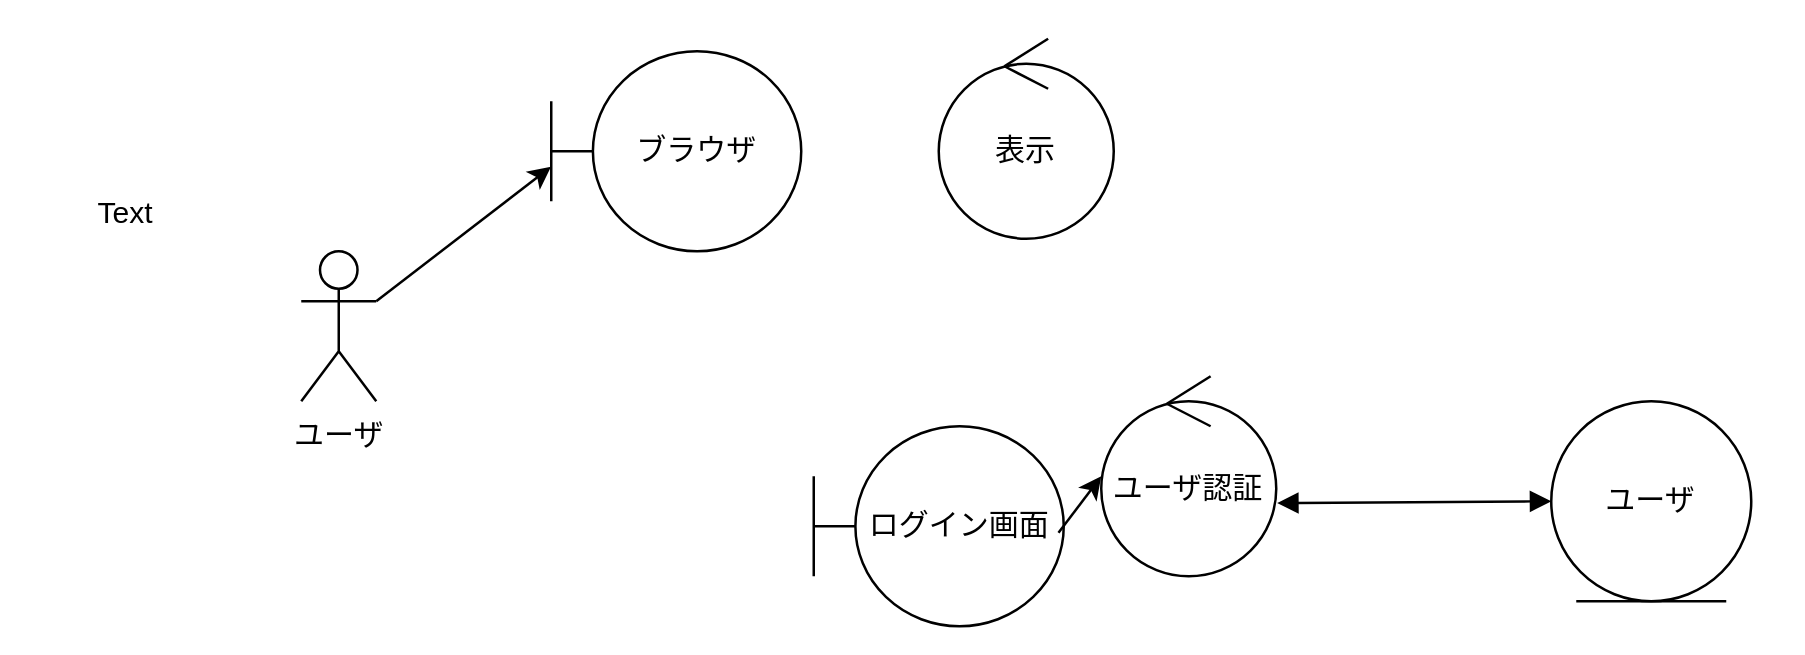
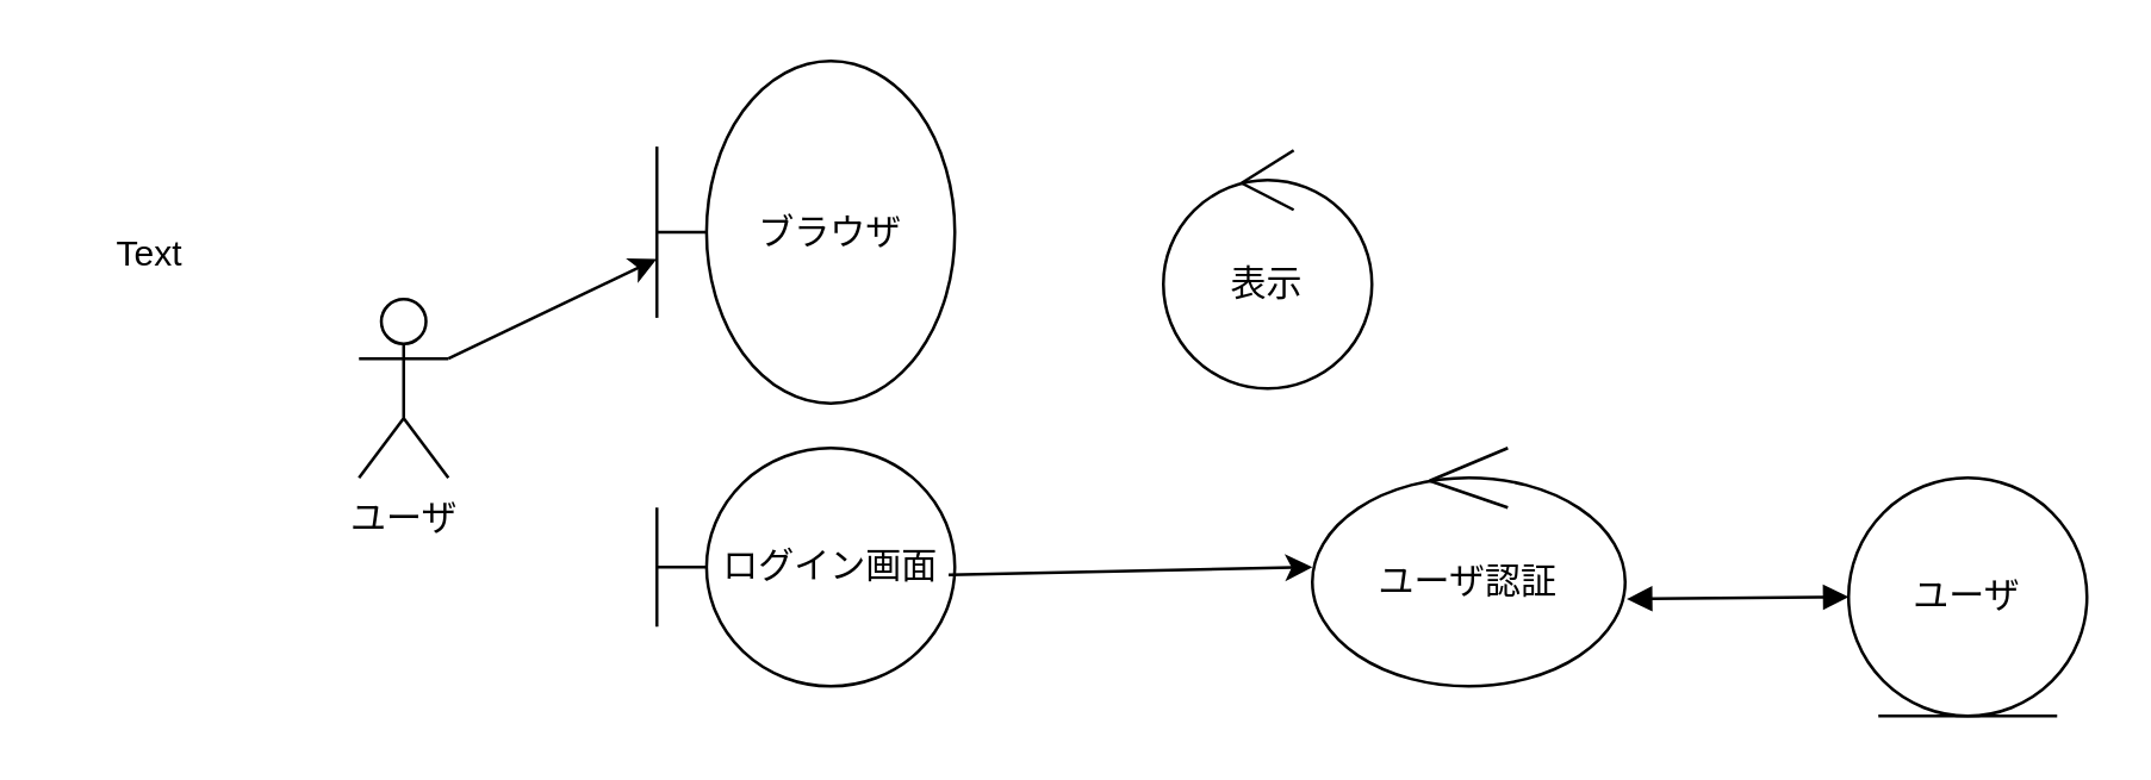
  <mxCell id="0" />
  <mxCell id="1" parent="0" />
  <mxCell id="2" value="Text" style="text;html=1;align=center;verticalAlign=middle;whiteSpace=wrap;rounded=0;" parent="1" vertex="1"><mxGeometry x="20" y="70" width="60" height="30" as="geometry" /></mxCell>
  <mxCell id="3" value="ユーザ" style="shape=umlActor;verticalLabelPosition=bottom;verticalAlign=top;html=1;outlineConnect=0;" vertex="1" parent="1"><mxGeometry x="120" y="100" width="30" height="60" as="geometry" /></mxCell>
- <mxCell id="4" value="ブラウザ" style="shape=umlBoundary;whiteSpace=wrap;html=1;" vertex="1" parent="1"><mxGeometry x="220" y="20" width="100" height="80" as="geometry" /></mxCell>
+ <mxCell id="4" value="ブラウザ" style="shape=umlBoundary;whiteSpace=wrap;html=1;" vertex="1" parent="1"><mxGeometry x="220" y="20" width="100" height="115" as="geometry" /></mxCell>
  <mxCell id="5" value="" style="endArrow=classic;html=1;rounded=0;exitX=1;exitY=0.333;exitDx=0;exitDy=0;exitPerimeter=0;entryX=-0.001;entryY=0.578;entryDx=0;entryDy=0;entryPerimeter=0;" edge="1" parent="1" source="3" target="4"><mxGeometry width="50" height="50" relative="1" as="geometry"><mxPoint x="460" y="140" as="sourcePoint" /><mxPoint x="510" y="90" as="targetPoint" /></mxGeometry></mxCell>
- <mxCell id="6" value="表示" style="ellipse;shape=umlControl;whiteSpace=wrap;html=1;" vertex="1" parent="1"><mxGeometry x="375" y="15" width="70" height="80" as="geometry" /></mxCell>
- <mxCell id="7" value="ログイン画面" style="shape=umlBoundary;whiteSpace=wrap;html=1;" vertex="1" parent="1"><mxGeometry x="325" y="170" width="100" height="80" as="geometry" /></mxCell>
- <mxCell id="8" value="ユーザ認証" style="ellipse;shape=umlControl;whiteSpace=wrap;html=1;" vertex="1" parent="1"><mxGeometry x="440" y="150" width="70" height="80" as="geometry" /></mxCell>
+ <mxCell id="6" value="表示" style="ellipse;shape=umlControl;whiteSpace=wrap;html=1;" vertex="1" parent="1"><mxGeometry x="390" y="50" width="70" height="80" as="geometry" /></mxCell>
+ <mxCell id="7" value="ログイン画面" style="shape=umlBoundary;whiteSpace=wrap;html=1;" vertex="1" parent="1"><mxGeometry x="220" y="150" width="100" height="80" as="geometry" /></mxCell>
+ <mxCell id="8" value="ユーザ認証" style="ellipse;shape=umlControl;whiteSpace=wrap;html=1;" vertex="1" parent="1"><mxGeometry x="440" y="150" width="105" height="80" as="geometry" /></mxCell>
  <mxCell id="9" value="" style="endArrow=classic;html=1;rounded=0;entryX=0;entryY=0.5;entryDx=0;entryDy=0;entryPerimeter=0;exitX=0.979;exitY=0.533;exitDx=0;exitDy=0;exitPerimeter=0;" edge="1" target="8" parent="1" source="7"><mxGeometry width="50" height="50" relative="1" as="geometry"><mxPoint x="360" y="280" as="sourcePoint" /><mxPoint x="489.2" y="219.76" as="targetPoint" /></mxGeometry></mxCell>
  <mxCell id="10" value="ユーザ" style="ellipse;shape=umlEntity;whiteSpace=wrap;html=1;" vertex="1" parent="1"><mxGeometry x="620" y="160" width="80" height="80" as="geometry" /></mxCell>
  <mxCell id="11" value="" style="endArrow=block;startArrow=block;endFill=1;startFill=1;html=1;rounded=0;exitX=1.005;exitY=0.634;exitDx=0;exitDy=0;exitPerimeter=0;entryX=0;entryY=0.5;entryDx=0;entryDy=0;" edge="1" parent="1" source="8" target="10"><mxGeometry width="160" relative="1" as="geometry"><mxPoint x="550" y="100" as="sourcePoint" /><mxPoint x="620" y="200" as="targetPoint" /></mxGeometry></mxCell>
